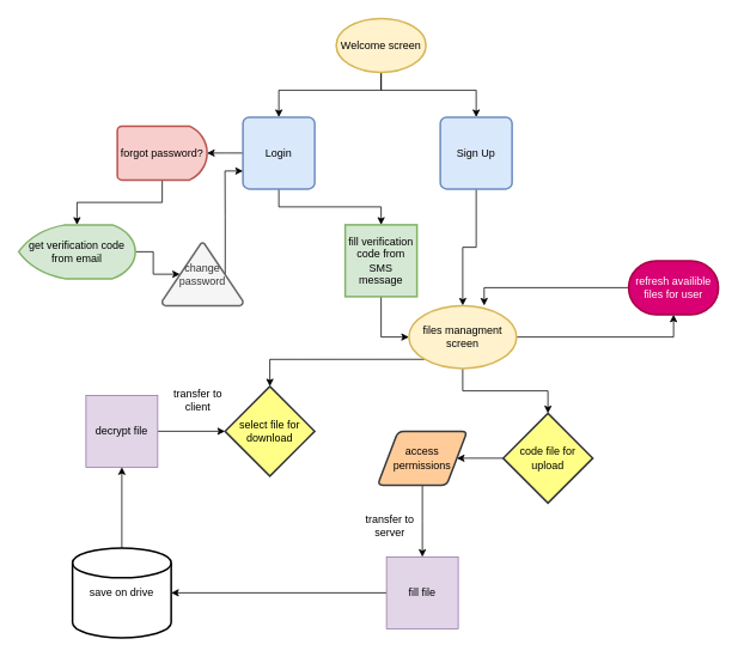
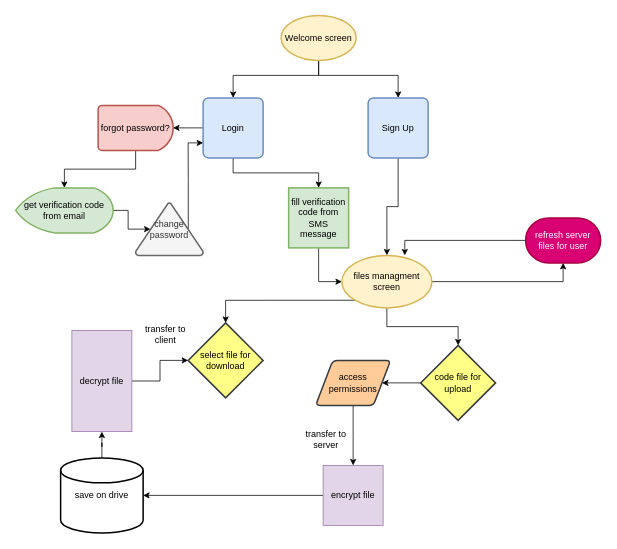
  <mxCell id="0" />
  <mxCell id="1" parent="0" />
  <mxCell id="2" style="edgeStyle=orthogonalEdgeStyle;rounded=0;orthogonalLoop=1;jettySize=auto;html=1;" edge="1" parent="1" source="4"><mxGeometry relative="1" as="geometry"><mxPoint x="310" y="130" as="targetPoint" /><Array as="points"><mxPoint x="424" y="100" /><mxPoint x="310" y="100" /></Array></mxGeometry></mxCell>
  <mxCell id="3" style="edgeStyle=orthogonalEdgeStyle;rounded=0;orthogonalLoop=1;jettySize=auto;html=1;exitX=0.5;exitY=1;exitDx=0;exitDy=0;exitPerimeter=0;" edge="1" parent="1" source="4"><mxGeometry relative="1" as="geometry"><mxPoint x="530" y="130" as="targetPoint" /><Array as="points"><mxPoint x="424" y="100" /><mxPoint x="530" y="100" /><mxPoint x="530" y="130" /></Array></mxGeometry></mxCell>
  <mxCell id="4" value="Welcome screen" style="strokeWidth=2;html=1;shape=mxgraph.flowchart.start_1;whiteSpace=wrap;fillColor=#fff2cc;strokeColor=#d6b656;" vertex="1" parent="1"><mxGeometry x="374" y="20" width="100" height="60" as="geometry" /></mxCell>
  <mxCell id="5" style="edgeStyle=orthogonalEdgeStyle;rounded=0;orthogonalLoop=1;jettySize=auto;html=1;" edge="1" parent="1" source="7"><mxGeometry relative="1" as="geometry"><mxPoint x="230" y="170" as="targetPoint" /></mxGeometry></mxCell>
  <mxCell id="6" style="edgeStyle=orthogonalEdgeStyle;rounded=0;orthogonalLoop=1;jettySize=auto;html=1;exitX=0.5;exitY=1;exitDx=0;exitDy=0;" edge="1" parent="1" source="7" target="15"><mxGeometry relative="1" as="geometry" /></mxCell>
  <mxCell id="7" value="Login" style="rounded=1;whiteSpace=wrap;html=1;absoluteArcSize=1;arcSize=14;strokeWidth=2;fillColor=#dae8fc;strokeColor=#6c8ebf;" vertex="1" parent="1"><mxGeometry x="270" y="130" width="80" height="80" as="geometry" /></mxCell>
  <mxCell id="8" style="edgeStyle=orthogonalEdgeStyle;rounded=0;orthogonalLoop=1;jettySize=auto;html=1;exitX=0.5;exitY=1;exitDx=0;exitDy=0;entryX=0.5;entryY=0;entryDx=0;entryDy=0;entryPerimeter=0;" edge="1" parent="1" source="9" target="21"><mxGeometry relative="1" as="geometry"><mxPoint x="610" y="320" as="targetPoint" /></mxGeometry></mxCell>
  <mxCell id="9" value="Sign Up" style="rounded=1;whiteSpace=wrap;html=1;absoluteArcSize=1;arcSize=14;strokeWidth=2;fillColor=#dae8fc;strokeColor=#6c8ebf;" vertex="1" parent="1"><mxGeometry x="490" y="130" width="80" height="80" as="geometry" /></mxCell>
  <mxCell id="10" value="" style="edgeStyle=orthogonalEdgeStyle;rounded=0;orthogonalLoop=1;jettySize=auto;html=1;entryX=0.5;entryY=0;entryDx=0;entryDy=0;entryPerimeter=0;" edge="1" parent="1" source="11" target="13"><mxGeometry relative="1" as="geometry"><mxPoint x="180" y="290" as="targetPoint" /></mxGeometry></mxCell>
  <mxCell id="11" value="forgot password?" style="strokeWidth=2;html=1;shape=mxgraph.flowchart.delay;whiteSpace=wrap;fillColor=#f8cecc;strokeColor=#b85450;" vertex="1" parent="1"><mxGeometry x="130" y="140" width="100" height="60" as="geometry" /></mxCell>
  <mxCell id="12" style="edgeStyle=orthogonalEdgeStyle;rounded=0;orthogonalLoop=1;jettySize=auto;html=1;entryX=0.22;entryY=0.5;entryDx=0;entryDy=0;entryPerimeter=0;" edge="1" parent="1" source="13" target="17"><mxGeometry relative="1" as="geometry" /></mxCell>
  <mxCell id="13" value="get verification code from email" style="strokeWidth=2;html=1;shape=mxgraph.flowchart.display;whiteSpace=wrap;fillColor=#d5e8d4;strokeColor=#82b366;" vertex="1" parent="1"><mxGeometry x="20" y="250" width="130" height="60" as="geometry" /></mxCell>
  <mxCell id="14" style="edgeStyle=orthogonalEdgeStyle;rounded=0;orthogonalLoop=1;jettySize=auto;html=1;entryX=0;entryY=0.5;entryDx=0;entryDy=0;entryPerimeter=0;" edge="1" parent="1" source="15" target="21"><mxGeometry relative="1" as="geometry" /></mxCell>
  <mxCell id="15" value="fill verification code from SMS message" style="whiteSpace=wrap;html=1;absoluteArcSize=1;arcSize=14;strokeWidth=2;fillColor=#d5e8d4;strokeColor=#82b366;rounded=0;" vertex="1" parent="1"><mxGeometry x="384" y="250" width="80" height="80" as="geometry" /></mxCell>
  <mxCell id="16" style="edgeStyle=orthogonalEdgeStyle;rounded=0;orthogonalLoop=1;jettySize=auto;html=1;exitX=0.78;exitY=0.5;exitDx=0;exitDy=0;exitPerimeter=0;entryX=0;entryY=0.75;entryDx=0;entryDy=0;" edge="1" parent="1" source="17" target="7"><mxGeometry relative="1" as="geometry" /></mxCell>
  <mxCell id="17" value="change password" style="strokeWidth=2;html=1;shape=mxgraph.flowchart.extract_or_measurement;whiteSpace=wrap;fillColor=#f5f5f5;fontColor=#333333;strokeColor=#666666;" vertex="1" parent="1"><mxGeometry x="180" y="270" width="90" height="70" as="geometry" /></mxCell>
  <mxCell id="18" style="edgeStyle=orthogonalEdgeStyle;rounded=0;orthogonalLoop=1;jettySize=auto;html=1;exitX=0.5;exitY=1;exitDx=0;exitDy=0;exitPerimeter=0;entryX=0.5;entryY=0;entryDx=0;entryDy=0;entryPerimeter=0;" edge="1" parent="1" source="21" target="23"><mxGeometry relative="1" as="geometry"><mxPoint x="610" y="425" as="targetPoint" /></mxGeometry></mxCell>
  <mxCell id="19" style="edgeStyle=orthogonalEdgeStyle;rounded=0;orthogonalLoop=1;jettySize=auto;html=1;exitX=1;exitY=0.5;exitDx=0;exitDy=0;exitPerimeter=0;entryX=0.5;entryY=1;entryDx=0;entryDy=0;entryPerimeter=0;" edge="1" parent="1" source="21" target="27"><mxGeometry relative="1" as="geometry" /></mxCell>
  <mxCell id="20" style="edgeStyle=orthogonalEdgeStyle;rounded=0;orthogonalLoop=1;jettySize=auto;html=1;exitX=0.145;exitY=0.855;exitDx=0;exitDy=0;exitPerimeter=0;entryX=0.5;entryY=0;entryDx=0;entryDy=0;entryPerimeter=0;" edge="1" parent="1" source="21" target="33"><mxGeometry relative="1" as="geometry"><mxPoint x="270" y="430" as="targetPoint" /></mxGeometry></mxCell>
  <mxCell id="21" value="files managment screen" style="strokeWidth=2;html=1;shape=mxgraph.flowchart.start_1;whiteSpace=wrap;fillColor=#fff2cc;strokeColor=#d6b656;" vertex="1" parent="1"><mxGeometry x="455" y="340" width="120" height="70" as="geometry" /></mxCell>
  <mxCell id="22" style="edgeStyle=orthogonalEdgeStyle;rounded=0;orthogonalLoop=1;jettySize=auto;html=1;exitX=0;exitY=0.5;exitDx=0;exitDy=0;exitPerimeter=0;entryX=1;entryY=0.5;entryDx=0;entryDy=0;" edge="1" parent="1" source="23" target="25"><mxGeometry relative="1" as="geometry"><mxPoint x="475.3" y="518.97" as="targetPoint" /></mxGeometry></mxCell>
  <mxCell id="23" value="code file for upload" style="strokeWidth=2;html=1;shape=mxgraph.flowchart.decision;whiteSpace=wrap;fillColor=#ffff88;strokeColor=#36393d;" vertex="1" parent="1"><mxGeometry x="560" y="460" width="100" height="100" as="geometry" /></mxCell>
  <mxCell id="24" style="edgeStyle=orthogonalEdgeStyle;rounded=0;orthogonalLoop=1;jettySize=auto;html=1;" edge="1" parent="1" source="25"><mxGeometry relative="1" as="geometry"><mxPoint x="470" y="620" as="targetPoint" /></mxGeometry></mxCell>
  <mxCell id="25" value="access permissions" style="shape=parallelogram;html=1;strokeWidth=2;perimeter=parallelogramPerimeter;whiteSpace=wrap;rounded=1;arcSize=12;size=0.23;fillColor=#ffcc99;strokeColor=#36393d;" vertex="1" parent="1"><mxGeometry x="420" y="480" width="100" height="60" as="geometry" /></mxCell>
  <mxCell id="26" style="edgeStyle=orthogonalEdgeStyle;rounded=0;orthogonalLoop=1;jettySize=auto;html=1;entryX=0.699;entryY=0;entryDx=0;entryDy=0;entryPerimeter=0;" edge="1" parent="1" source="27" target="21"><mxGeometry relative="1" as="geometry" /></mxCell>
- <mxCell id="27" value="refresh availible files for user" style="strokeWidth=2;html=1;shape=mxgraph.flowchart.terminator;whiteSpace=wrap;fillColor=#d80073;fontColor=#ffffff;strokeColor=#A50040;" vertex="1" parent="1"><mxGeometry x="700" y="290" width="100" height="60" as="geometry" /></mxCell>
+ <mxCell id="27" value="refresh server files for user" style="strokeWidth=2;html=1;shape=mxgraph.flowchart.terminator;whiteSpace=wrap;fillColor=#d80073;fontColor=#ffffff;strokeColor=#A50040;" vertex="1" parent="1"><mxGeometry x="700" y="290" width="100" height="60" as="geometry" /></mxCell>
  <mxCell id="28" value="transfer to server" style="text;html=1;strokeColor=none;fillColor=none;align=center;verticalAlign=middle;whiteSpace=wrap;rounded=0;" vertex="1" parent="1"><mxGeometry x="404" y="569.5" width="60" height="30" as="geometry" /></mxCell>
  <mxCell id="29" style="edgeStyle=orthogonalEdgeStyle;rounded=0;orthogonalLoop=1;jettySize=auto;html=1;entryX=1;entryY=0.5;entryDx=0;entryDy=0;entryPerimeter=0;" edge="1" parent="1" source="30" target="32"><mxGeometry relative="1" as="geometry" /></mxCell>
- <mxCell id="30" value="fill file" style="whiteSpace=wrap;html=1;aspect=fixed;fillColor=#e1d5e7;strokeColor=#9673a6;" vertex="1" parent="1"><mxGeometry x="430" y="620" width="80" height="80" as="geometry" /></mxCell>
+ <mxCell id="30" value="encrypt file" style="whiteSpace=wrap;html=1;aspect=fixed;fillColor=#e1d5e7;strokeColor=#9673a6;" vertex="1" parent="1"><mxGeometry x="430" y="620" width="80" height="80" as="geometry" /></mxCell>
  <mxCell id="31" style="edgeStyle=orthogonalEdgeStyle;rounded=0;orthogonalLoop=1;jettySize=auto;html=1;entryX=0.5;entryY=1;entryDx=0;entryDy=0;" edge="1" parent="1" source="32" target="35"><mxGeometry relative="1" as="geometry" /></mxCell>
  <mxCell id="32" value="save on drive" style="strokeWidth=2;html=1;shape=mxgraph.flowchart.database;whiteSpace=wrap;" vertex="1" parent="1"><mxGeometry x="80" y="610" width="110" height="100" as="geometry" /></mxCell>
  <mxCell id="33" value="select file for download" style="strokeWidth=2;html=1;shape=mxgraph.flowchart.decision;whiteSpace=wrap;fillColor=#ffff88;strokeColor=#36393d;" vertex="1" parent="1"><mxGeometry x="250" y="430" width="100" height="100" as="geometry" /></mxCell>
  <mxCell id="34" style="edgeStyle=orthogonalEdgeStyle;rounded=0;orthogonalLoop=1;jettySize=auto;html=1;exitX=1;exitY=0.5;exitDx=0;exitDy=0;entryX=0;entryY=0.5;entryDx=0;entryDy=0;entryPerimeter=0;" edge="1" parent="1" source="35" target="33"><mxGeometry relative="1" as="geometry" /></mxCell>
- <mxCell id="35" value="decrypt file" style="whiteSpace=wrap;html=1;aspect=fixed;fillColor=#e1d5e7;strokeColor=#9673a6;" vertex="1" parent="1"><mxGeometry x="95" y="440" width="80" height="80" as="geometry" /></mxCell>
+ <mxCell id="35" value="decrypt file" style="whiteSpace=wrap;html=1;aspect=fixed;fillColor=#e1d5e7;strokeColor=#9673a6;" vertex="1" parent="1"><mxGeometry x="95" y="440" width="80" height="135" as="geometry" /></mxCell>
  <mxCell id="36" value="transfer to client" style="text;html=1;strokeColor=none;fillColor=none;align=center;verticalAlign=middle;whiteSpace=wrap;rounded=0;" vertex="1" parent="1"><mxGeometry x="190" y="430" width="60" height="30" as="geometry" /></mxCell>
